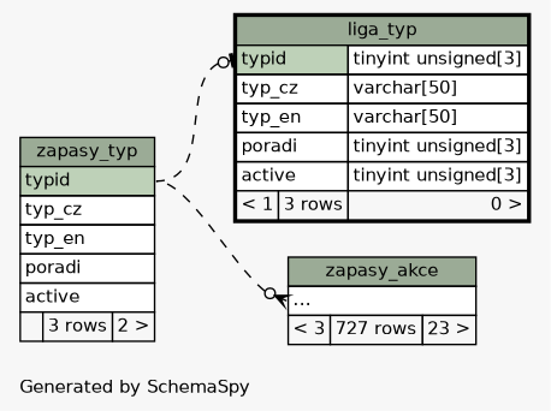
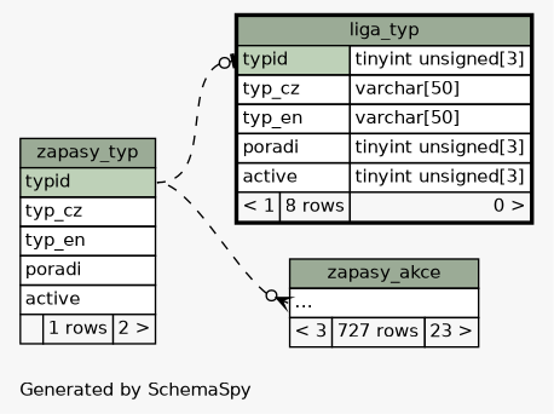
  digraph {
    bgcolor="#f7f7f7"
    fontname=Helvetica
    fontsize=11
    label="\nGenerated by SchemaSpy"
    labeljust=l
    nodesep=0.18
    rankdir=RL
    ranksep=0.46
    node [fontname=Helvetica fontsize=11 shape=plaintext]
    edge [arrowhead=none arrowsize=0.8 dir=back headport="typid:e" style=dashed]
-   n1 [label=<     <TABLE BORDER="2" CELLBORDER="1" CELLSPACING="0" BGCOLOR="#ffffff">       <TR><TD COLSPAN="3" BGCOLOR="#9bab96" ALIGN="CENTER">liga_typ</TD></TR>       <TR><TD PORT="typid" COLSPAN="2" BGCOLOR="#bed1b8" ALIGN="LEFT">typid</TD><TD PORT="typid.type" ALIGN="LEFT">tinyint unsigned[3]</TD></TR>       <TR><TD PORT="typ_cz" COLSPAN="2" ALIGN="LEFT">typ_cz</TD><TD PORT="typ_cz.type" ALIGN="LEFT">varchar[50]</TD></TR>       <TR><TD PORT="typ_en" COLSPAN="2" ALIGN="LEFT">typ_en</TD><TD PORT="typ_en.type" ALIGN="LEFT">varchar[50]</TD></TR>       <TR><TD PORT="poradi" COLSPAN="2" ALIGN="LEFT">poradi</TD><TD PORT="poradi.type" ALIGN="LEFT">tinyint unsigned[3]</TD></TR>       <TR><TD PORT="active" COLSPAN="2" ALIGN="LEFT">active</TD><TD PORT="active.type" ALIGN="LEFT">tinyint unsigned[3]</TD></TR>       <TR><TD ALIGN="LEFT" BGCOLOR="#f7f7f7">&lt; 1</TD><TD ALIGN="RIGHT" BGCOLOR="#f7f7f7">3 rows</TD><TD ALIGN="RIGHT" BGCOLOR="#f7f7f7">0 &gt;</TD></TR>     </TABLE>>]
-   n2 [label=<     <TABLE BORDER="0" CELLBORDER="1" CELLSPACING="0" BGCOLOR="#ffffff">       <TR><TD COLSPAN="3" BGCOLOR="#9bab96" ALIGN="CENTER">zapasy_typ</TD></TR>       <TR><TD PORT="typid" COLSPAN="3" BGCOLOR="#bed1b8" ALIGN="LEFT">typid</TD></TR>       <TR><TD PORT="typ_cz" COLSPAN="3" ALIGN="LEFT">typ_cz</TD></TR>       <TR><TD PORT="typ_en" COLSPAN="3" ALIGN="LEFT">typ_en</TD></TR>       <TR><TD PORT="poradi" COLSPAN="3" ALIGN="LEFT">poradi</TD></TR>       <TR><TD PORT="active" COLSPAN="3" ALIGN="LEFT">active</TD></TR>       <TR><TD ALIGN="LEFT" BGCOLOR="#f7f7f7">  </TD><TD ALIGN="RIGHT" BGCOLOR="#f7f7f7">3 rows</TD><TD ALIGN="RIGHT" BGCOLOR="#f7f7f7">2 &gt;</TD></TR>     </TABLE>>]
+   n1 [label=<     <TABLE BORDER="2" CELLBORDER="1" CELLSPACING="0" BGCOLOR="#ffffff">       <TR><TD COLSPAN="3" BGCOLOR="#9bab96" ALIGN="CENTER">liga_typ</TD></TR>       <TR><TD PORT="typid" COLSPAN="2" BGCOLOR="#bed1b8" ALIGN="LEFT">typid</TD><TD PORT="typid.type" ALIGN="LEFT">tinyint unsigned[3]</TD></TR>       <TR><TD PORT="typ_cz" COLSPAN="2" ALIGN="LEFT">typ_cz</TD><TD PORT="typ_cz.type" ALIGN="LEFT">varchar[50]</TD></TR>       <TR><TD PORT="typ_en" COLSPAN="2" ALIGN="LEFT">typ_en</TD><TD PORT="typ_en.type" ALIGN="LEFT">varchar[50]</TD></TR>       <TR><TD PORT="poradi" COLSPAN="2" ALIGN="LEFT">poradi</TD><TD PORT="poradi.type" ALIGN="LEFT">tinyint unsigned[3]</TD></TR>       <TR><TD PORT="active" COLSPAN="2" ALIGN="LEFT">active</TD><TD PORT="active.type" ALIGN="LEFT">tinyint unsigned[3]</TD></TR>       <TR><TD ALIGN="LEFT" BGCOLOR="#f7f7f7">&lt; 1</TD><TD ALIGN="RIGHT" BGCOLOR="#f7f7f7">8 rows</TD><TD ALIGN="RIGHT" BGCOLOR="#f7f7f7">0 &gt;</TD></TR>     </TABLE>>]
+   n2 [label=<     <TABLE BORDER="0" CELLBORDER="1" CELLSPACING="0" BGCOLOR="#ffffff">       <TR><TD COLSPAN="3" BGCOLOR="#9bab96" ALIGN="CENTER">zapasy_typ</TD></TR>       <TR><TD PORT="typid" COLSPAN="3" BGCOLOR="#bed1b8" ALIGN="LEFT">typid</TD></TR>       <TR><TD PORT="typ_cz" COLSPAN="3" ALIGN="LEFT">typ_cz</TD></TR>       <TR><TD PORT="typ_en" COLSPAN="3" ALIGN="LEFT">typ_en</TD></TR>       <TR><TD PORT="poradi" COLSPAN="3" ALIGN="LEFT">poradi</TD></TR>       <TR><TD PORT="active" COLSPAN="3" ALIGN="LEFT">active</TD></TR>       <TR><TD ALIGN="LEFT" BGCOLOR="#f7f7f7">  </TD><TD ALIGN="RIGHT" BGCOLOR="#f7f7f7">1 rows</TD><TD ALIGN="RIGHT" BGCOLOR="#f7f7f7">2 &gt;</TD></TR>     </TABLE>>]
    n3 [label=<     <TABLE BORDER="0" CELLBORDER="1" CELLSPACING="0" BGCOLOR="#ffffff">       <TR><TD COLSPAN="3" BGCOLOR="#9bab96" ALIGN="CENTER">zapasy_akce</TD></TR>       <TR><TD PORT="elipses" COLSPAN="3" ALIGN="LEFT">...</TD></TR>       <TR><TD ALIGN="LEFT" BGCOLOR="#f7f7f7">&lt; 3</TD><TD ALIGN="RIGHT" BGCOLOR="#f7f7f7">727 rows</TD><TD ALIGN="RIGHT" BGCOLOR="#f7f7f7">23 &gt;</TD></TR>     </TABLE>>]
    n1 -> n2 [arrowtail=teeodot tailport="typid:w"]
    n3 -> n2 [arrowtail=crowodot tailport="elipses:w"]
  }
